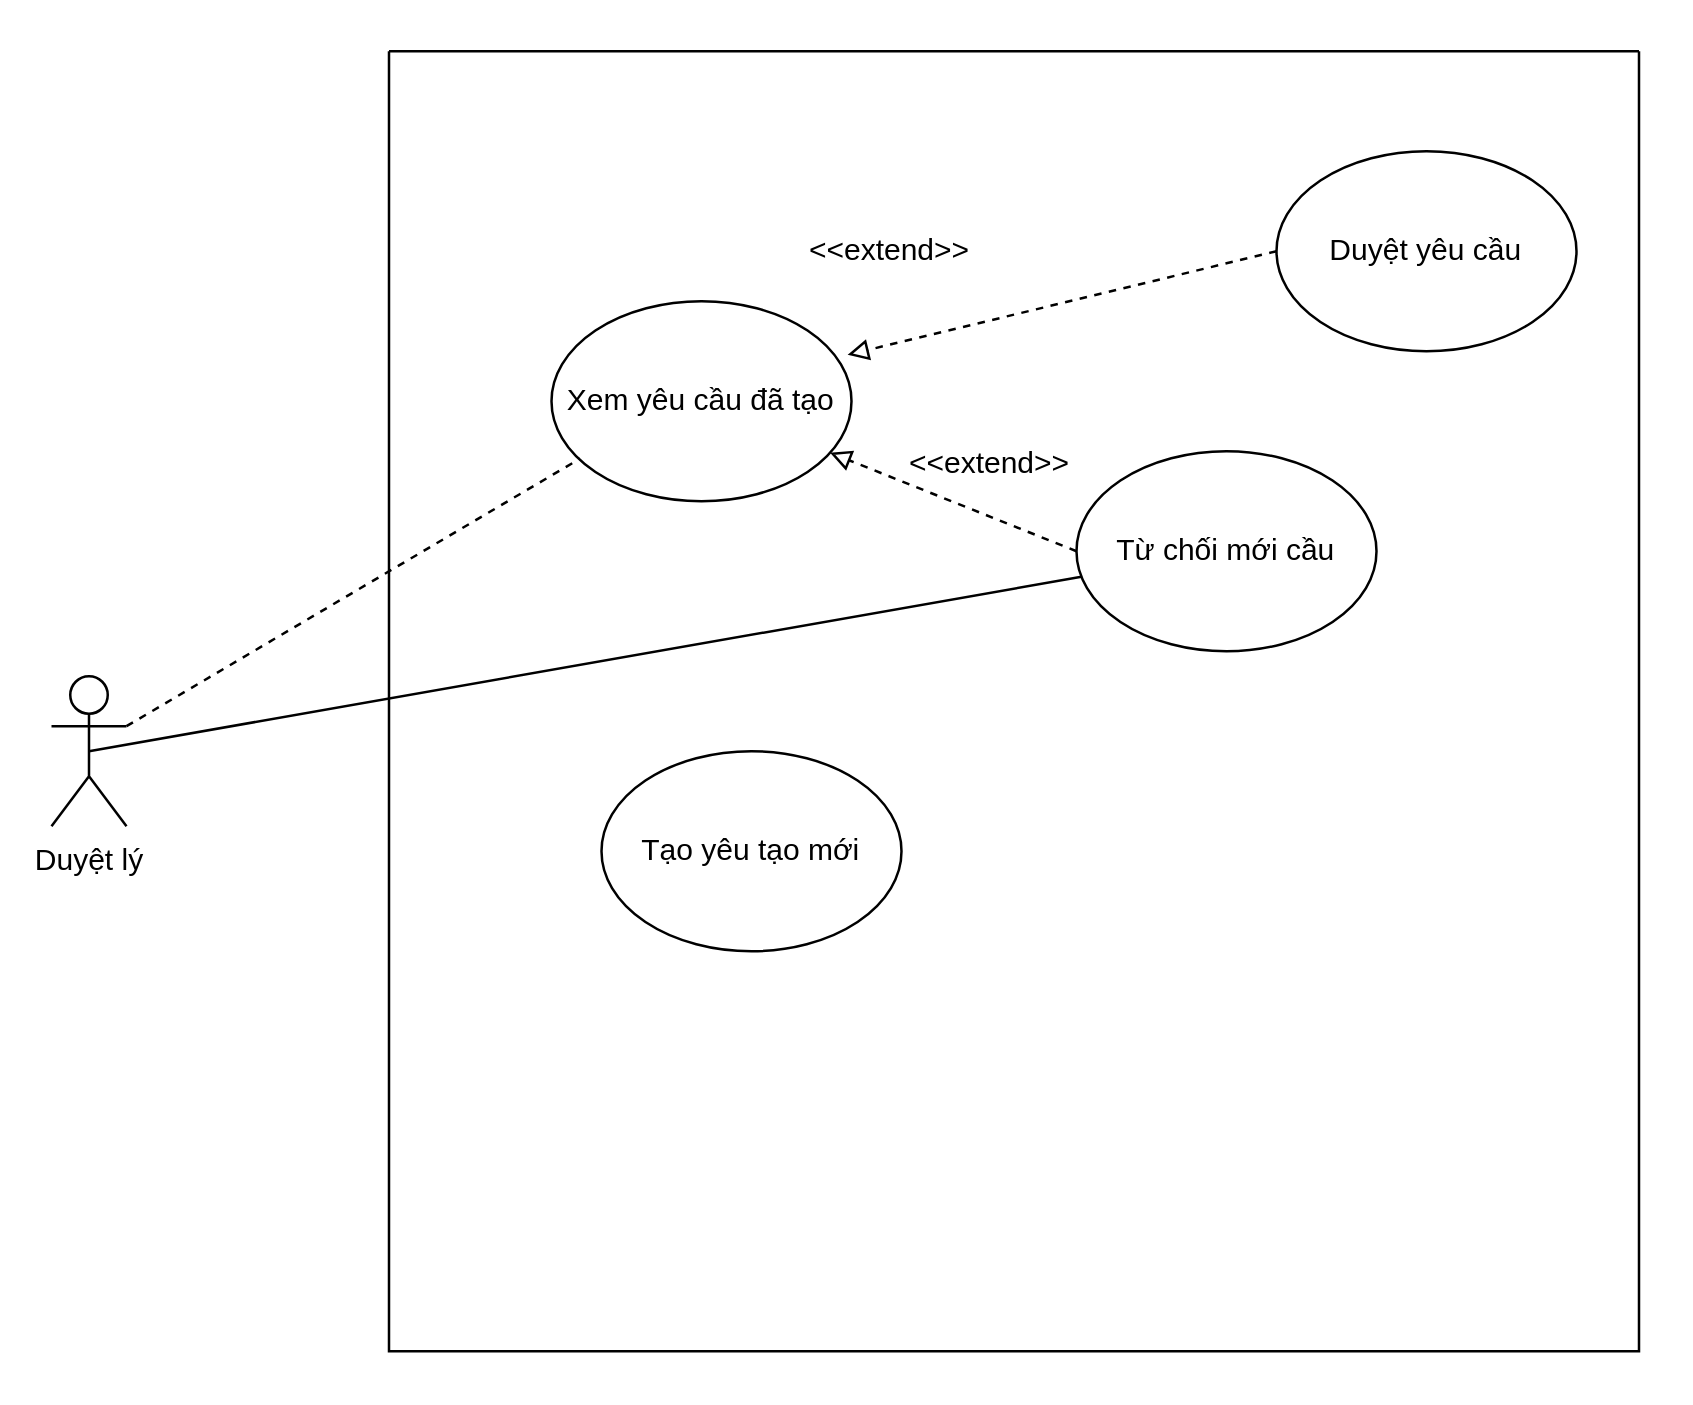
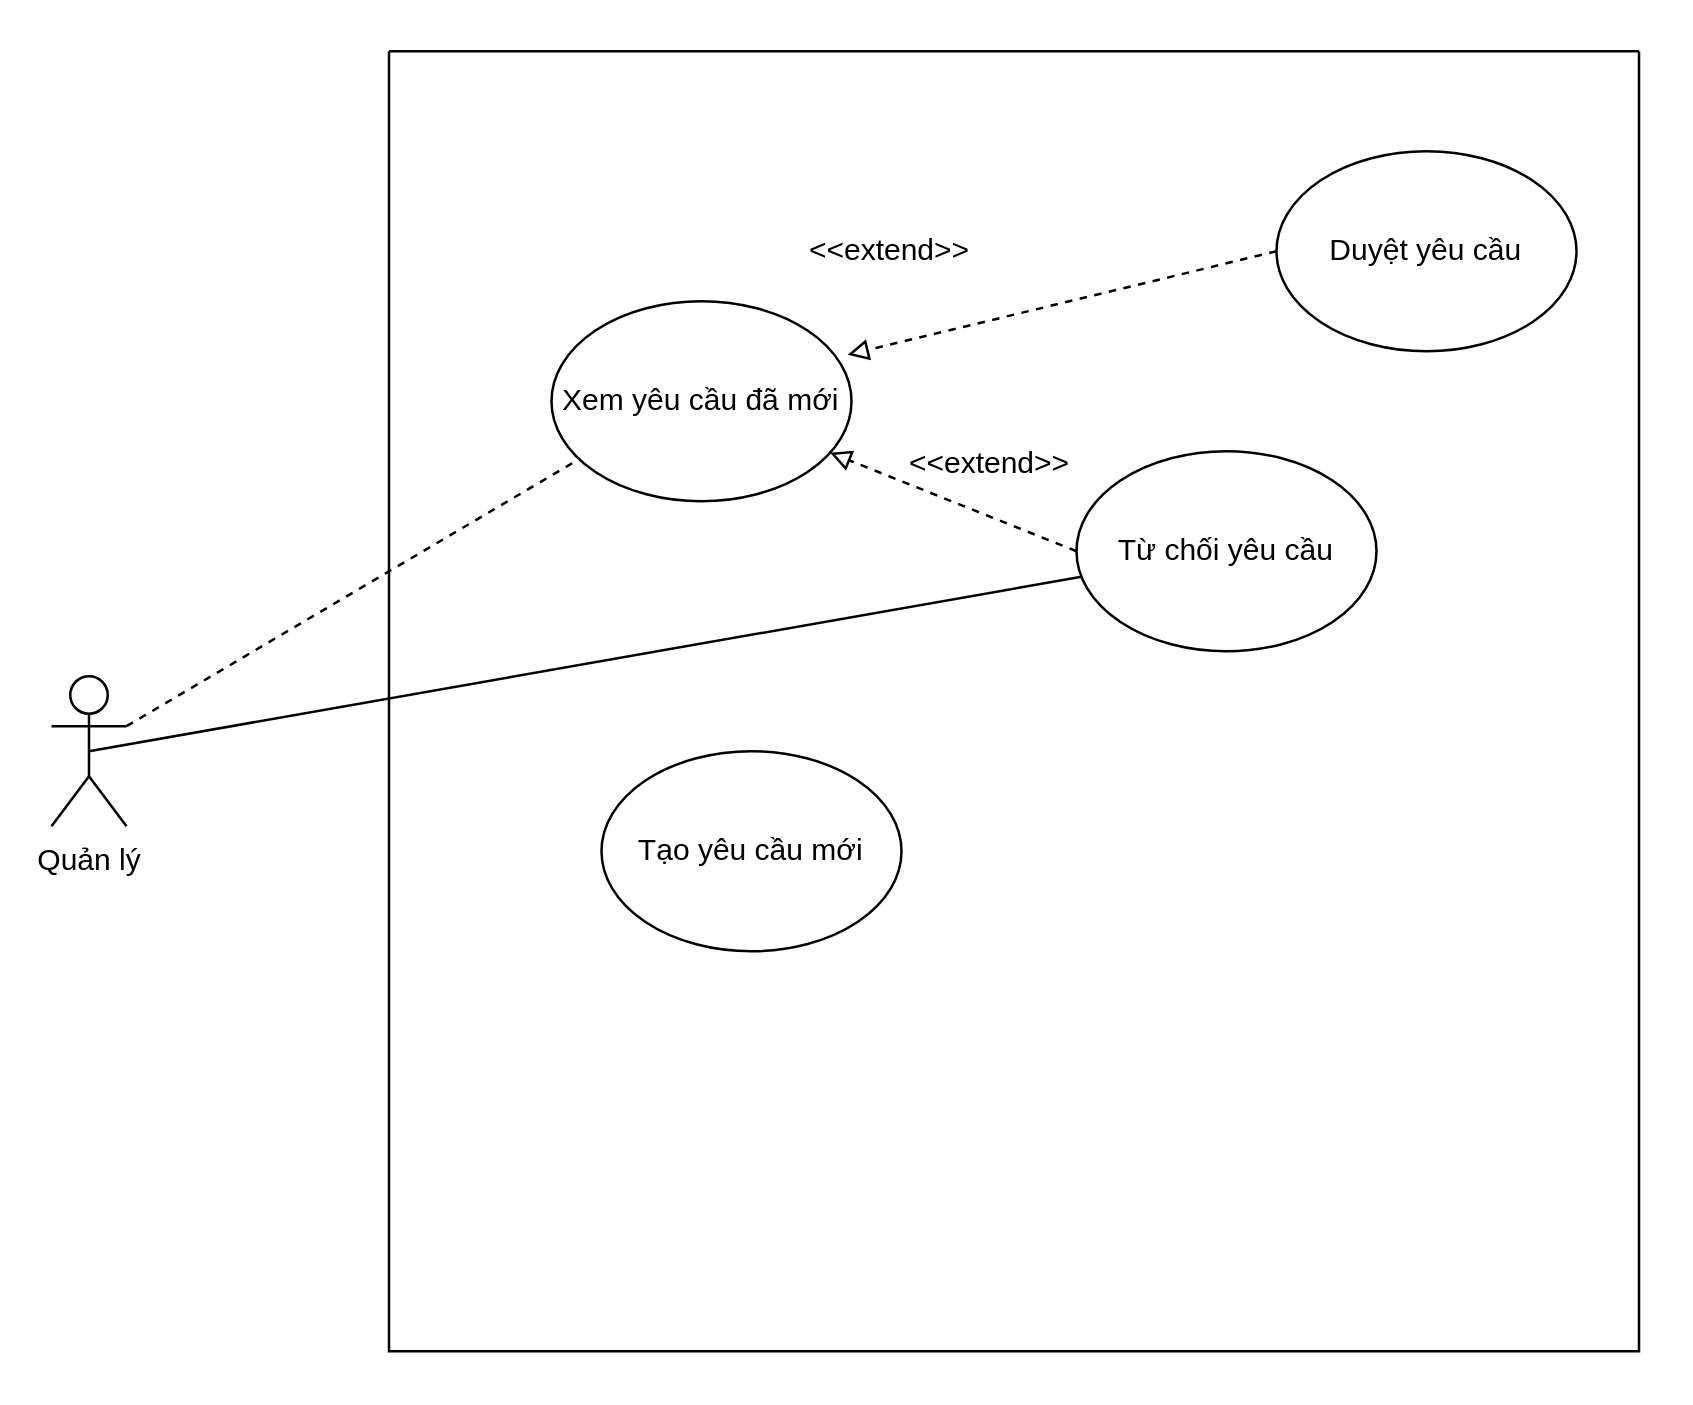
  <mxCell id="0" />
  <mxCell id="1" parent="0" />
  <mxCell id="2" value="" style="swimlane;startSize=0;" vertex="1" parent="1"><mxGeometry x="155" y="20" width="500" height="520" as="geometry" /></mxCell>
- <mxCell id="3" value="Xem yêu cầu đã tạo" style="ellipse;whiteSpace=wrap;html=1;" vertex="1" parent="2"><mxGeometry x="65" y="100" width="120" height="80" as="geometry" /></mxCell>
- <mxCell id="4" value="Tạo yêu tạo mới" style="ellipse;whiteSpace=wrap;html=1;" vertex="1" parent="2"><mxGeometry x="85" y="280" width="120" height="80" as="geometry" /></mxCell>
+ <mxCell id="3" value="Xem yêu cầu đã mới" style="ellipse;whiteSpace=wrap;html=1;" vertex="1" parent="2"><mxGeometry x="65" y="100" width="120" height="80" as="geometry" /></mxCell>
+ <mxCell id="4" value="Tạo yêu cầu mới" style="ellipse;whiteSpace=wrap;html=1;" vertex="1" parent="2"><mxGeometry x="85" y="280" width="120" height="80" as="geometry" /></mxCell>
  <mxCell id="5" style="edgeStyle=none;rounded=0;orthogonalLoop=1;jettySize=auto;html=1;exitX=0;exitY=0.5;exitDx=0;exitDy=0;entryX=0.987;entryY=0.268;entryDx=0;entryDy=0;entryPerimeter=0;endArrow=block;endFill=0;dashed=1;startArrow=none;startFill=0;" edge="1" parent="2" source="6" target="3"><mxGeometry relative="1" as="geometry" /></mxCell>
  <mxCell id="6" value="Duyệt yêu cầu" style="ellipse;whiteSpace=wrap;html=1;" vertex="1" parent="2"><mxGeometry x="355" y="40" width="120" height="80" as="geometry" /></mxCell>
  <mxCell id="7" style="edgeStyle=none;rounded=0;orthogonalLoop=1;jettySize=auto;html=1;exitX=0;exitY=0.5;exitDx=0;exitDy=0;endArrow=block;endFill=0;dashed=1;" edge="1" parent="2" source="8" target="3"><mxGeometry relative="1" as="geometry" /></mxCell>
- <mxCell id="8" value="Từ chối mới cầu" style="ellipse;whiteSpace=wrap;html=1;" vertex="1" parent="2"><mxGeometry x="275" y="160" width="120" height="80" as="geometry" /></mxCell>
+ <mxCell id="8" value="Từ chối yêu cầu" style="ellipse;whiteSpace=wrap;html=1;" vertex="1" parent="2"><mxGeometry x="275" y="160" width="120" height="80" as="geometry" /></mxCell>
  <mxCell id="9" value="&amp;lt;&amp;lt;extend&amp;gt;&amp;gt;" style="text;html=1;align=center;verticalAlign=middle;resizable=0;points=[];autosize=1;strokeColor=none;fillColor=none;" vertex="1" parent="2"><mxGeometry x="195" y="150" width="90" height="30" as="geometry" /></mxCell>
  <mxCell id="10" value="&amp;lt;&amp;lt;extend&amp;gt;&amp;gt;" style="text;html=1;align=center;verticalAlign=middle;resizable=0;points=[];autosize=1;strokeColor=none;fillColor=none;" vertex="1" parent="2"><mxGeometry x="155" y="65" width="90" height="30" as="geometry" /></mxCell>
  <mxCell id="11" style="rounded=0;orthogonalLoop=1;jettySize=auto;html=1;exitX=1;exitY=0.333;exitDx=0;exitDy=0;exitPerimeter=0;entryX=0.095;entryY=0.787;entryDx=0;entryDy=0;entryPerimeter=0;endArrow=none;endFill=0;dashed=1;" edge="1" parent="1" source="13" target="3"><mxGeometry relative="1" as="geometry" /></mxCell>
  <mxCell id="12" style="edgeStyle=none;rounded=0;orthogonalLoop=1;jettySize=auto;html=1;exitX=0.5;exitY=0.5;exitDx=0;exitDy=0;exitPerimeter=0;endArrow=none;endFill=0;" edge="1" parent="1" source="13" target="8"><mxGeometry relative="1" as="geometry" /></mxCell>
- <mxCell id="13" value="Duyệt lý" style="shape=umlActor;verticalLabelPosition=bottom;verticalAlign=top;html=1;outlineConnect=0;" vertex="1" parent="1"><mxGeometry x="20" y="270" width="30" height="60" as="geometry" /></mxCell>
+ <mxCell id="13" value="Quản lý" style="shape=umlActor;verticalLabelPosition=bottom;verticalAlign=top;html=1;outlineConnect=0;" vertex="1" parent="1"><mxGeometry x="20" y="270" width="30" height="60" as="geometry" /></mxCell>
